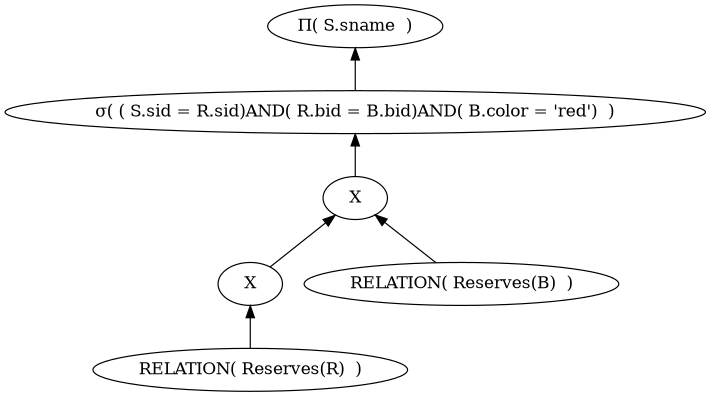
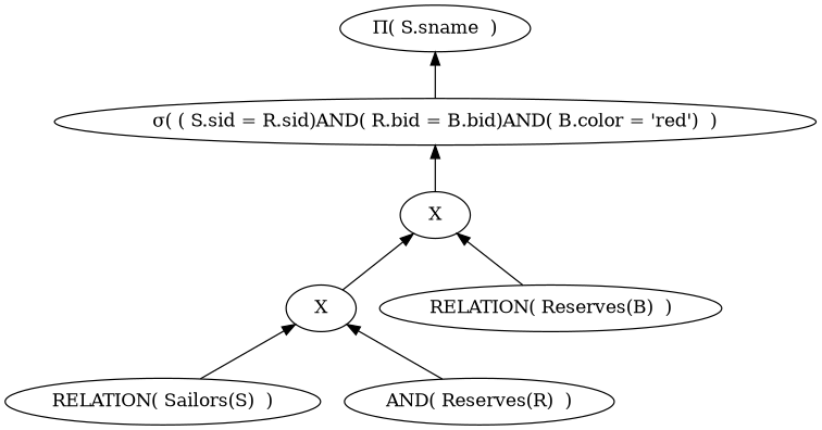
  digraph {
    edge [dir=back]
    n1 [label="&#928;( S.sname  )"]
    n2 [label="&#963;( ( S.sid = R.sid)AND( R.bid = B.bid)AND( B.color = 'red')  )"]
    n3 [label=X]
    n4 [label=X]
    n5 [label="RELATION( Reserves(B)  )"]
-   n7 [label="RELATION( Reserves(R)  )"]
+   n6 [label="RELATION( Sailors(S)  )"]
+   n7 [label="AND( Reserves(R)  )"]
    n1 -> n2
    n2 -> n3
    n3 -> n4
    n3 -> n5
+   n4 -> n6
    n4 -> n7
  }
